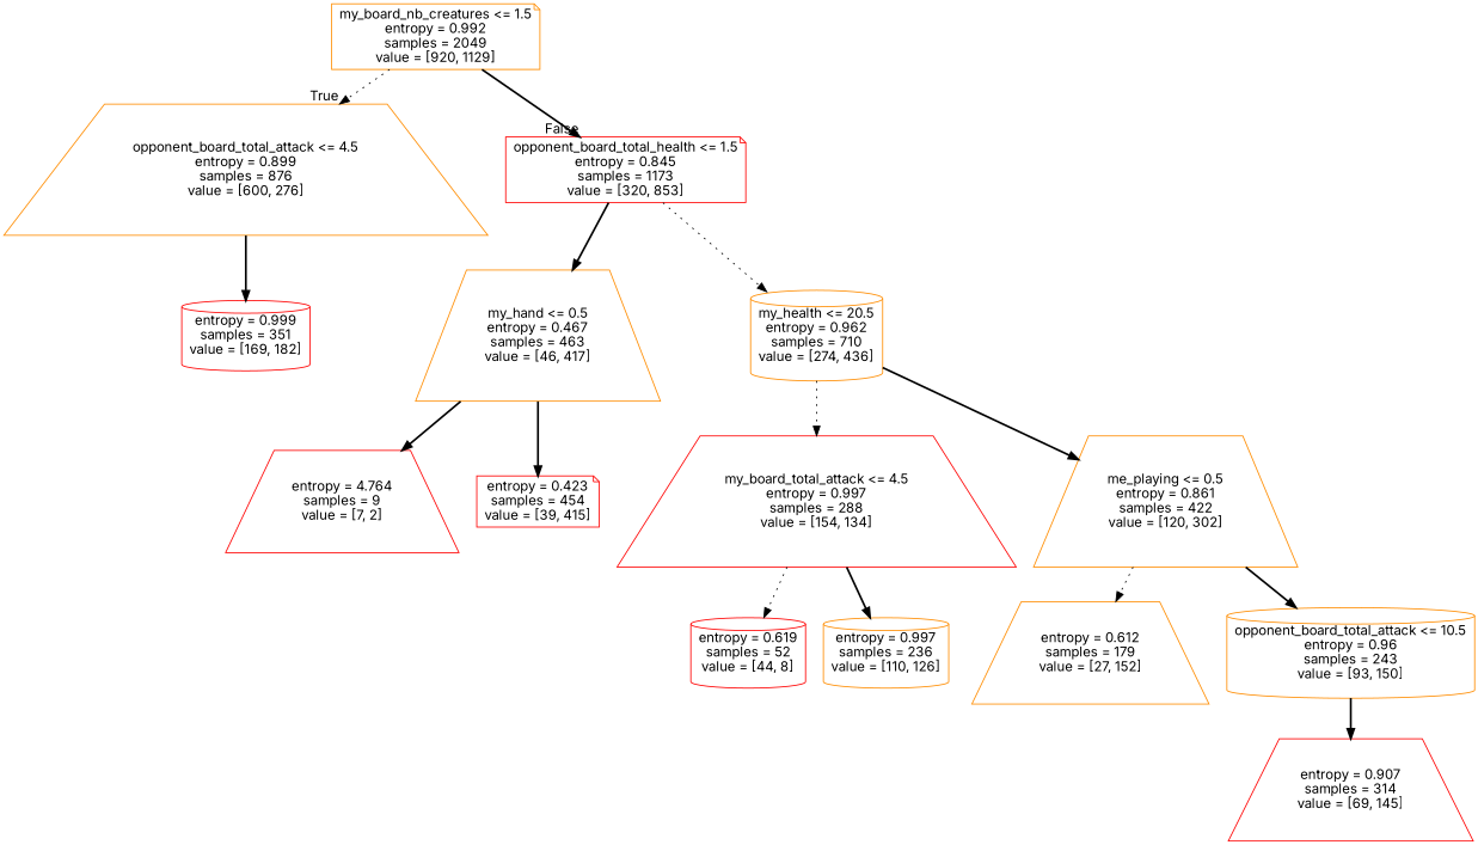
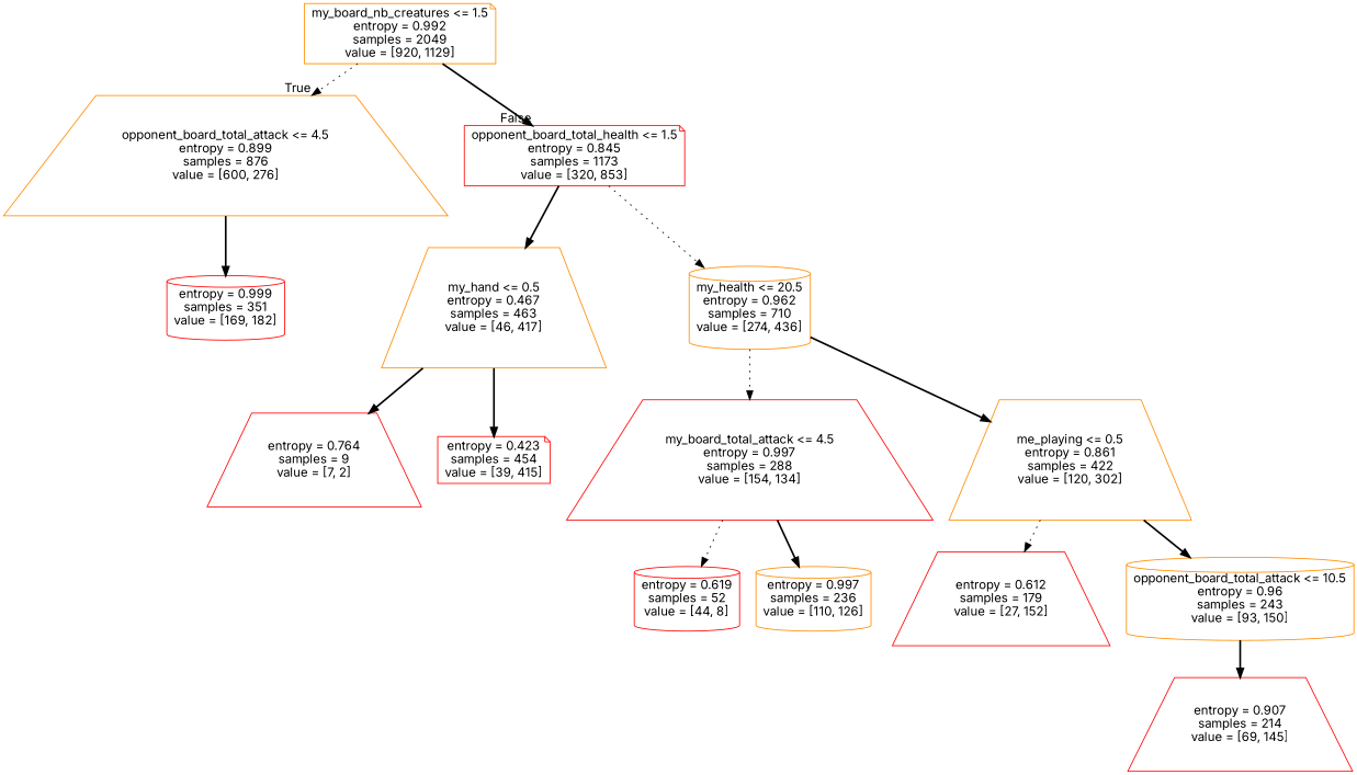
  digraph {
    fontname=Inter
    node [color=red fontname=Inter shape=trapezium]
    edge [fontname=Inter style=bold]
    n1 [color=darkorange label="my_board_nb_creatures <= 1.5\nentropy = 0.992\nsamples = 2049\nvalue = [920, 1129]" shape=note]
    n2 [color=darkorange label="opponent_board_total_attack <= 4.5\nentropy = 0.899\nsamples = 876\nvalue = [600, 276]"]
    n3 [label="opponent_board_total_health <= 1.5\nentropy = 0.845\nsamples = 1173\nvalue = [320, 853]" shape=note]
    n4 [label="entropy = 0.999\nsamples = 351\nvalue = [169, 182]" shape=cylinder]
    n5 [color=darkorange label="my_hand <= 0.5\nentropy = 0.467\nsamples = 463\nvalue = [46, 417]"]
    n6 [color=darkorange label="my_health <= 20.5\nentropy = 0.962\nsamples = 710\nvalue = [274, 436]" shape=cylinder]
-   n7 [label="entropy = 4.764\nsamples = 9\nvalue = [7, 2]"]
+   n7 [label="entropy = 0.764\nsamples = 9\nvalue = [7, 2]"]
    n8 [label="entropy = 0.423\nsamples = 454\nvalue = [39, 415]" shape=note]
    n9 [label="my_board_total_attack <= 4.5\nentropy = 0.997\nsamples = 288\nvalue = [154, 134]"]
    n10 [color=darkorange label="me_playing <= 0.5\nentropy = 0.861\nsamples = 422\nvalue = [120, 302]"]
    n11 [label="entropy = 0.619\nsamples = 52\nvalue = [44, 8]" shape=cylinder]
    n12 [color=darkorange label="entropy = 0.997\nsamples = 236\nvalue = [110, 126]" shape=cylinder]
-   n13 [color=darkorange label="entropy = 0.612\nsamples = 179\nvalue = [27, 152]"]
+   n13 [label="entropy = 0.612\nsamples = 179\nvalue = [27, 152]"]
    n14 [color=darkorange label="opponent_board_total_attack <= 10.5\nentropy = 0.96\nsamples = 243\nvalue = [93, 150]" shape=cylinder]
-   n15 [label="entropy = 0.907\nsamples = 314\nvalue = [69, 145]"]
+   n15 [label="entropy = 0.907\nsamples = 214\nvalue = [69, 145]"]
    n1 -> n2 [headlabel=True labelangle=45 labeldistance=2.5 style=dotted]
    n1 -> n3 [headlabel=False labelangle=-45 labeldistance=2.5]
    n2 -> n4
    n3 -> n5
    n3 -> n6 [style=dotted]
    n5 -> n7
    n5 -> n8
    n6 -> n9 [style=dotted]
    n6 -> n10
    n9 -> n11 [style=dotted]
    n9 -> n12
    n10 -> n13 [style=dotted]
    n10 -> n14
    n14 -> n15
  }
